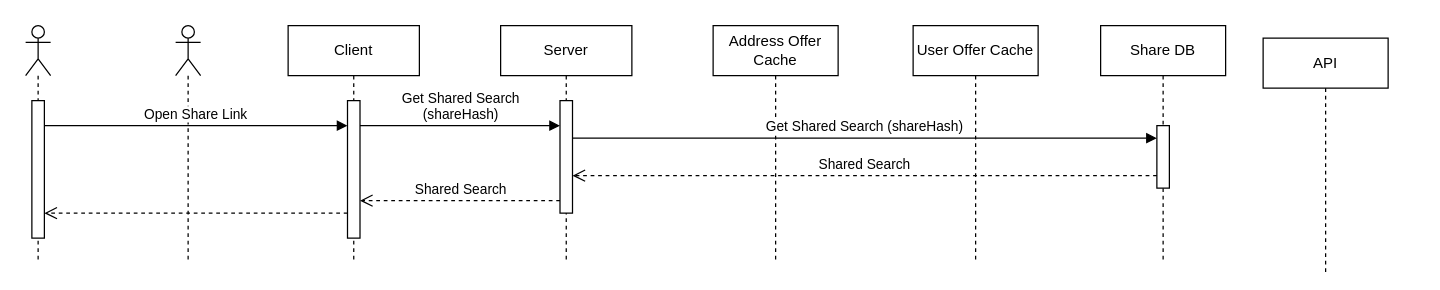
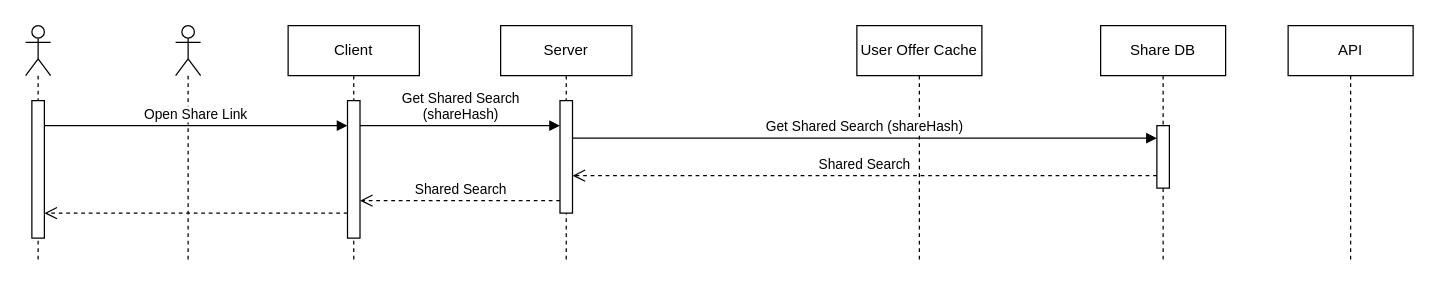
  <mxCell id="0" />
  <mxCell id="1" parent="0" />
- <mxCell id="2" value="Address Offer Cache" style="shape=umlLifeline;perimeter=lifelinePerimeter;whiteSpace=wrap;html=1;container=1;dropTarget=0;collapsible=0;recursiveResize=0;outlineConnect=0;portConstraint=eastwest;newEdgeStyle={&quot;curved&quot;:0,&quot;rounded&quot;:0};" vertex="1" parent="1"><mxGeometry x="570" y="20" width="100" height="190" as="geometry" /></mxCell>
- <mxCell id="3" value="API" style="shape=umlLifeline;perimeter=lifelinePerimeter;whiteSpace=wrap;html=1;container=1;dropTarget=0;collapsible=0;recursiveResize=0;outlineConnect=0;portConstraint=eastwest;newEdgeStyle={&quot;curved&quot;:0,&quot;rounded&quot;:0};" vertex="1" parent="1"><mxGeometry x="1010" y="30" width="100" height="190" as="geometry" /></mxCell>
+ <mxCell id="3" value="API" style="shape=umlLifeline;perimeter=lifelinePerimeter;whiteSpace=wrap;html=1;container=1;dropTarget=0;collapsible=0;recursiveResize=0;outlineConnect=0;portConstraint=eastwest;newEdgeStyle={&quot;curved&quot;:0,&quot;rounded&quot;:0};" vertex="1" parent="1"><mxGeometry x="1030" y="20" width="100" height="190" as="geometry" /></mxCell>
  <mxCell id="4" value="Share DB" style="shape=umlLifeline;perimeter=lifelinePerimeter;whiteSpace=wrap;html=1;container=1;dropTarget=0;collapsible=0;recursiveResize=0;outlineConnect=0;portConstraint=eastwest;newEdgeStyle={&quot;curved&quot;:0,&quot;rounded&quot;:0};" vertex="1" parent="1"><mxGeometry x="880" y="20" width="100" height="190" as="geometry" /></mxCell>
  <mxCell id="5" value="" style="html=1;points=[[0,0,0,0,5],[0,1,0,0,-5],[1,0,0,0,5],[1,1,0,0,-5]];perimeter=orthogonalPerimeter;outlineConnect=0;targetShapes=umlLifeline;portConstraint=eastwest;newEdgeStyle={&quot;curved&quot;:0,&quot;rounded&quot;:0};" vertex="1" parent="4"><mxGeometry x="45" y="80" width="10" height="50" as="geometry" /></mxCell>
- <mxCell id="6" value="User Offer Cache" style="shape=umlLifeline;perimeter=lifelinePerimeter;whiteSpace=wrap;html=1;container=1;dropTarget=0;collapsible=0;recursiveResize=0;outlineConnect=0;portConstraint=eastwest;newEdgeStyle={&quot;curved&quot;:0,&quot;rounded&quot;:0};" vertex="1" parent="1"><mxGeometry x="730" y="20" width="100" height="190" as="geometry" /></mxCell>
+ <mxCell id="6" value="User Offer Cache" style="shape=umlLifeline;perimeter=lifelinePerimeter;whiteSpace=wrap;html=1;container=1;dropTarget=0;collapsible=0;recursiveResize=0;outlineConnect=0;portConstraint=eastwest;newEdgeStyle={&quot;curved&quot;:0,&quot;rounded&quot;:0};" vertex="1" parent="1"><mxGeometry x="685" y="20" width="100" height="190" as="geometry" /></mxCell>
  <mxCell id="7" value="Client" style="shape=umlLifeline;perimeter=lifelinePerimeter;whiteSpace=wrap;html=1;container=1;dropTarget=0;collapsible=0;recursiveResize=0;outlineConnect=0;portConstraint=eastwest;newEdgeStyle={&quot;curved&quot;:0,&quot;rounded&quot;:0};" vertex="1" parent="1"><mxGeometry x="230" y="20" width="105" height="190" as="geometry" /></mxCell>
  <mxCell id="8" value="" style="html=1;points=[[0,0,0,0,5],[0,1,0,0,-5],[1,0,0,0,5],[1,1,0,0,-5]];perimeter=orthogonalPerimeter;outlineConnect=0;targetShapes=umlLifeline;portConstraint=eastwest;newEdgeStyle={&quot;curved&quot;:0,&quot;rounded&quot;:0};" vertex="1" parent="7"><mxGeometry x="47.5" y="60" width="10" height="110" as="geometry" /></mxCell>
  <mxCell id="9" value="Server" style="shape=umlLifeline;perimeter=lifelinePerimeter;whiteSpace=wrap;html=1;container=1;dropTarget=0;collapsible=0;recursiveResize=0;outlineConnect=0;portConstraint=eastwest;newEdgeStyle={&quot;curved&quot;:0,&quot;rounded&quot;:0};" vertex="1" parent="1"><mxGeometry x="400" y="20" width="105" height="190" as="geometry" /></mxCell>
  <mxCell id="10" value="" style="html=1;points=[[0,0,0,0,5],[0,1,0,0,-5],[1,0,0,0,5],[1,1,0,0,-5]];perimeter=orthogonalPerimeter;outlineConnect=0;targetShapes=umlLifeline;portConstraint=eastwest;newEdgeStyle={&quot;curved&quot;:0,&quot;rounded&quot;:0};" vertex="1" parent="9"><mxGeometry x="47.5" y="60" width="10" height="90" as="geometry" /></mxCell>
  <mxCell id="11" value="" style="shape=umlLifeline;perimeter=lifelinePerimeter;whiteSpace=wrap;html=1;container=1;dropTarget=0;collapsible=0;recursiveResize=0;outlineConnect=0;portConstraint=eastwest;newEdgeStyle={&quot;curved&quot;:0,&quot;rounded&quot;:0};participant=umlActor;" vertex="1" parent="1"><mxGeometry x="140" y="20" width="20" height="190" as="geometry" /></mxCell>
  <mxCell id="12" value="Open Share Link" style="html=1;verticalAlign=bottom;endArrow=block;curved=0;rounded=0;" edge="1" parent="1" source="18" target="8"><mxGeometry width="80" relative="1" as="geometry"><mxPoint x="155" y="100" as="sourcePoint" /><mxPoint x="275" y="60" as="targetPoint" /><Array as="points"><mxPoint x="220" y="100" /></Array></mxGeometry></mxCell>
  <mxCell id="13" value="Get Shared Search&lt;div&gt;(shareHash&lt;span style=&quot;background-color: light-dark(#ffffff, var(--ge-dark-color, #121212)); color: light-dark(rgb(0, 0, 0), rgb(255, 255, 255));&quot;&gt;)&lt;/span&gt;&lt;/div&gt;" style="html=1;verticalAlign=bottom;endArrow=block;curved=0;rounded=0;" edge="1" parent="1" source="8" target="10"><mxGeometry x="-0.005" width="80" relative="1" as="geometry"><mxPoint x="330" y="50" as="sourcePoint" /><mxPoint x="410" y="50" as="targetPoint" /><Array as="points"><mxPoint x="360" y="100" /></Array><mxPoint as="offset" /></mxGeometry></mxCell>
  <mxCell id="14" value="Get&amp;nbsp;&lt;span style=&quot;background-color: light-dark(#ffffff, var(--ge-dark-color, #121212)); color: light-dark(rgb(0, 0, 0), rgb(255, 255, 255));&quot;&gt;Shared Search (shareHash)&lt;/span&gt;" style="html=1;verticalAlign=bottom;endArrow=block;curved=0;rounded=0;" edge="1" parent="1" source="10" target="5"><mxGeometry x="-0.003" width="80" relative="1" as="geometry"><mxPoint x="457.5" y="460" as="sourcePoint" /><mxPoint x="775" y="110" as="targetPoint" /><Array as="points"><mxPoint x="520" y="110" /></Array><mxPoint as="offset" /></mxGeometry></mxCell>
  <mxCell id="15" value="Shared Search" style="html=1;verticalAlign=bottom;endArrow=open;dashed=1;endSize=8;curved=0;rounded=0;" edge="1" parent="1" source="5" target="10"><mxGeometry relative="1" as="geometry"><mxPoint x="775" y="140" as="sourcePoint" /><mxPoint x="457.5" y="490" as="targetPoint" /><Array as="points"><mxPoint x="550" y="140" /></Array></mxGeometry></mxCell>
  <mxCell id="16" value="Shared Search" style="html=1;verticalAlign=bottom;endArrow=open;dashed=1;endSize=8;curved=0;rounded=0;" edge="1" parent="1" source="10" target="8"><mxGeometry relative="1" as="geometry"><mxPoint x="447.5" y="640" as="sourcePoint" /><mxPoint x="287.5" y="640" as="targetPoint" /><Array as="points"><mxPoint x="370" y="160" /></Array><mxPoint as="offset" /></mxGeometry></mxCell>
  <mxCell id="17" value="" style="shape=umlLifeline;perimeter=lifelinePerimeter;whiteSpace=wrap;html=1;container=1;dropTarget=0;collapsible=0;recursiveResize=0;outlineConnect=0;portConstraint=eastwest;newEdgeStyle={&quot;curved&quot;:0,&quot;rounded&quot;:0};participant=umlActor;" vertex="1" parent="1"><mxGeometry x="20" y="20" width="20" height="190" as="geometry" /></mxCell>
  <mxCell id="18" value="" style="html=1;points=[[0,0,0,0,5],[0,1,0,0,-5],[1,0,0,0,5],[1,1,0,0,-5]];perimeter=orthogonalPerimeter;outlineConnect=0;targetShapes=umlLifeline;portConstraint=eastwest;newEdgeStyle={&quot;curved&quot;:0,&quot;rounded&quot;:0};" vertex="1" parent="17"><mxGeometry x="5" y="60" width="10" height="110" as="geometry" /></mxCell>
  <mxCell id="19" value="" style="html=1;verticalAlign=bottom;endArrow=open;dashed=1;endSize=8;curved=0;rounded=0;" edge="1" parent="1" source="8" target="18"><mxGeometry x="-0.006" relative="1" as="geometry"><mxPoint x="145" y="370" as="sourcePoint" /><mxPoint x="165" y="360" as="targetPoint" /><Array as="points"><mxPoint x="100" y="170" /></Array><mxPoint as="offset" /></mxGeometry></mxCell>
